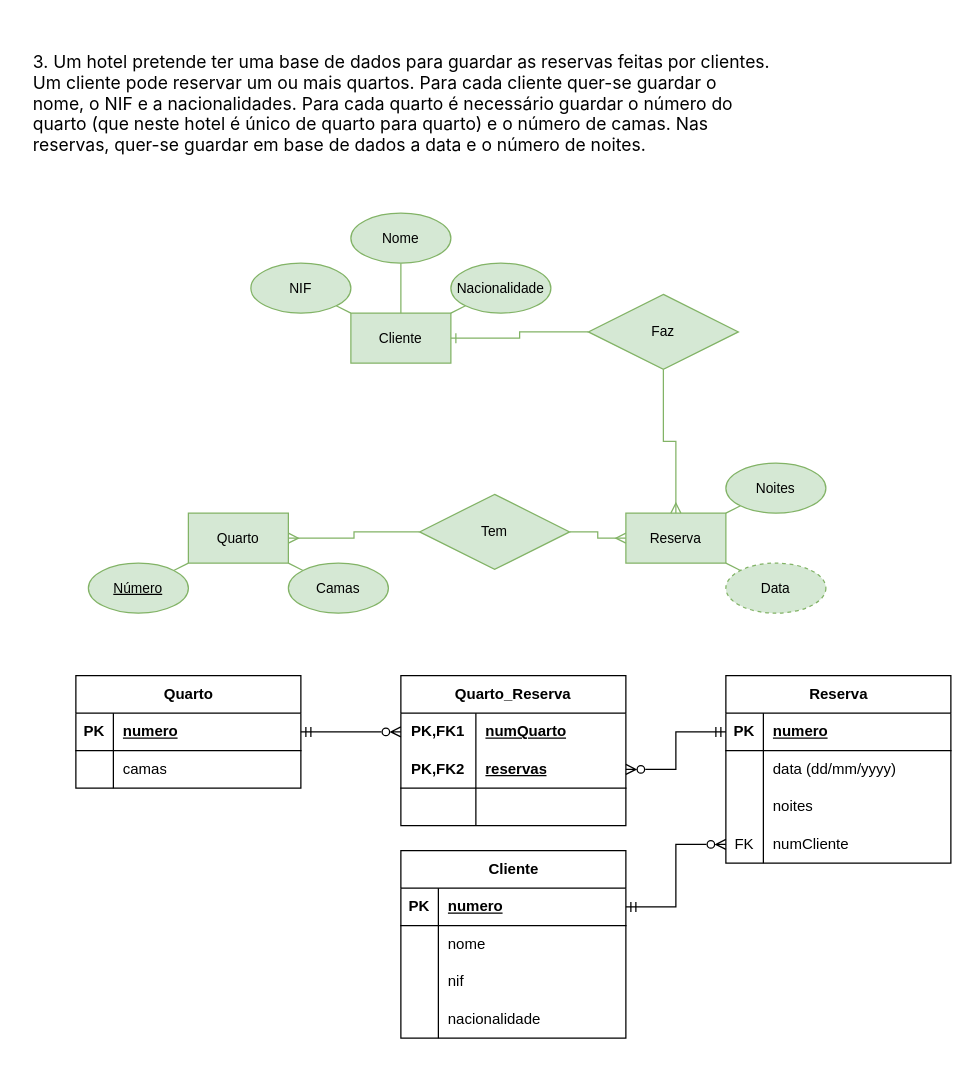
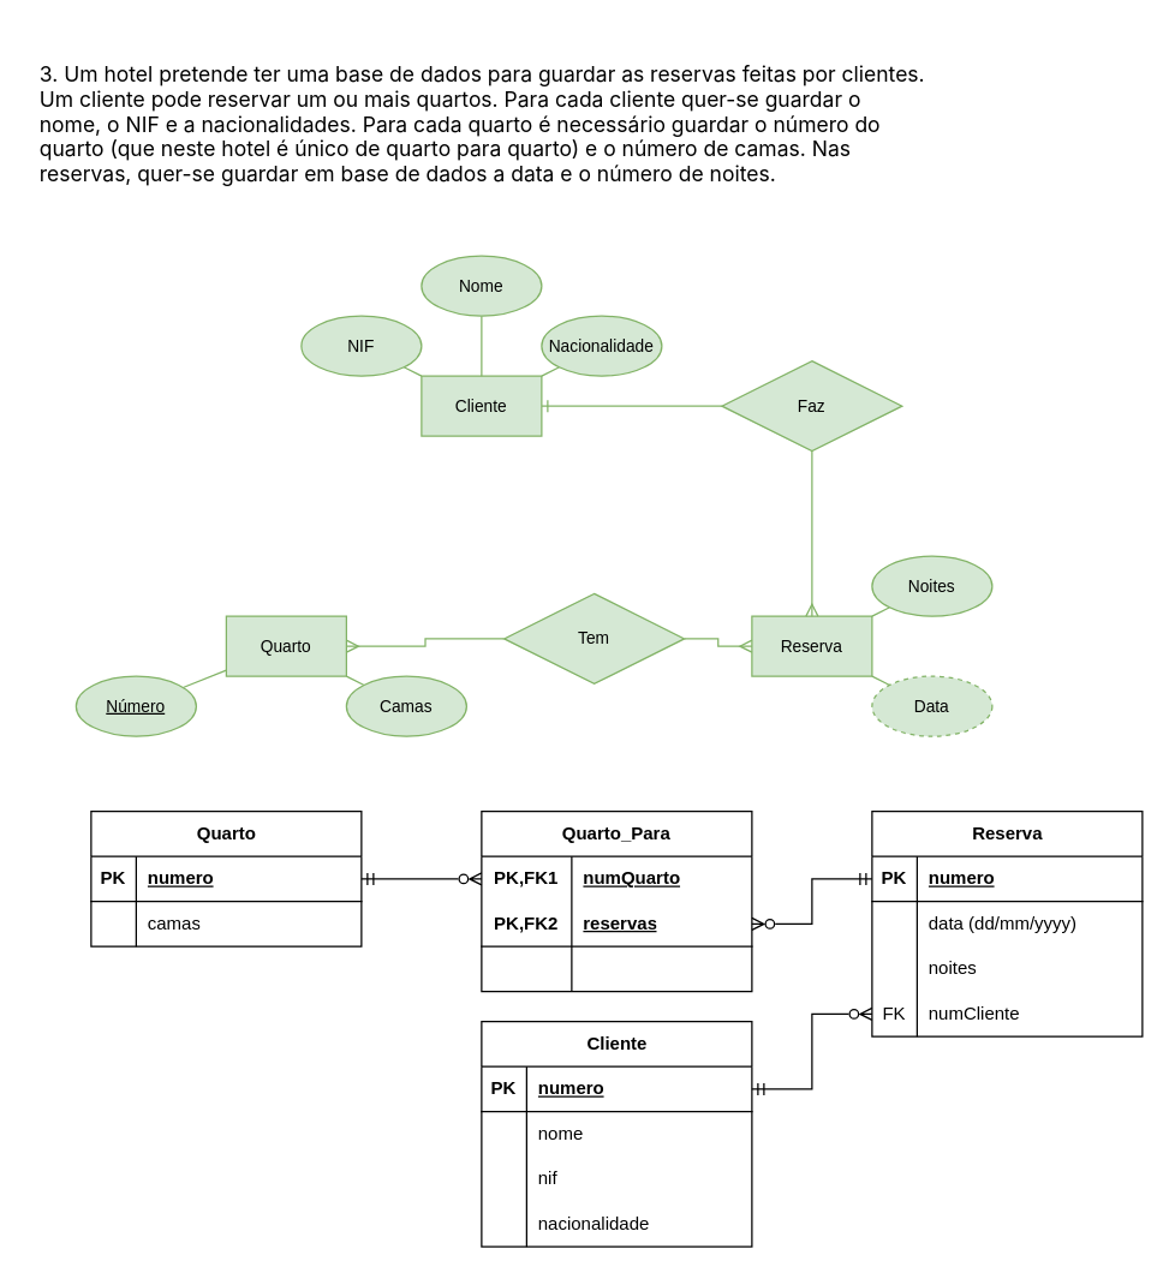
  <mxCell id="0" />
  <mxCell id="1" parent="0" />
  <mxCell id="2" value="&lt;span data-teams=&quot;true&quot;&gt;&lt;span style=&quot;font-family: -apple-system, BlinkMacSystemFont, &amp;quot;Segoe UI&amp;quot;, system-ui, &amp;quot;Apple Color Emoji&amp;quot;, &amp;quot;Segoe UI Emoji&amp;quot;, &amp;quot;Segoe UI Web&amp;quot;, sans-serif; font-size: 14px; white-space-collapse: preserve;&quot;&gt;&lt;p&gt;3. Um hotel pretende ter uma base de dados para guardar as reservas feitas por clientes. Um cliente pode reservar um ou mais quartos. Para cada cliente quer-se guardar o nome, o NIF e a nacionalidades. Para cada quarto é necessário guardar o número do quarto (que neste hotel é único de quarto para quarto) e o número de camas. Nas reservas, quer-se guardar em base de dados a data e o número de noites.&lt;/p&gt;&amp;nbsp;&lt;/span&gt;&lt;/span&gt;" style="text;strokeColor=none;fillColor=none;spacingLeft=4;spacingRight=4;overflow=hidden;rotatable=0;points=[[0,0.5],[1,0.5]];portConstraint=eastwest;fontSize=11;whiteSpace=wrap;html=1;fontFamily=Helvetica;fontColor=default;labelBackgroundColor=default;" parent="1" vertex="1"><mxGeometry x="20" width="600" height="120" as="geometry" y="20" /></mxCell>
  <mxCell id="3" style="edgeStyle=orthogonalEdgeStyle;shape=connector;rounded=0;orthogonalLoop=1;jettySize=auto;html=1;strokeColor=#82b366;align=center;verticalAlign=middle;fontFamily=Helvetica;fontSize=11;fontColor=default;labelBackgroundColor=none;endArrow=none;endFill=0;startArrow=ERone;startFill=0;fillColor=#d5e8d4;" parent="1" source="4" target="19" edge="1"><mxGeometry relative="1" as="geometry" /></mxCell>
  <mxCell id="4" value="Cliente" style="whiteSpace=wrap;html=1;align=center;fontFamily=Helvetica;fontSize=11;labelBackgroundColor=none;fillColor=#d5e8d4;strokeColor=#82b366;" parent="1" vertex="1"><mxGeometry x="280" y="250" width="80" height="40" as="geometry" /></mxCell>
  <mxCell id="5" style="edgeStyle=orthogonalEdgeStyle;shape=connector;rounded=0;orthogonalLoop=1;jettySize=auto;html=1;strokeColor=#82b366;align=center;verticalAlign=middle;fontFamily=Helvetica;fontSize=11;fontColor=default;labelBackgroundColor=default;endArrow=none;endFill=0;startArrow=ERmany;startFill=0;fillColor=#d5e8d4;" parent="1" source="6" target="25" edge="1"><mxGeometry relative="1" as="geometry" /></mxCell>
  <mxCell id="6" value="Quarto" style="whiteSpace=wrap;html=1;align=center;fontFamily=Helvetica;fontSize=11;labelBackgroundColor=none;fillColor=#d5e8d4;strokeColor=#82b366;" parent="1" vertex="1"><mxGeometry x="150" y="410" width="80" height="40" as="geometry" /></mxCell>
  <mxCell id="7" style="shape=connector;rounded=0;orthogonalLoop=1;jettySize=auto;html=1;strokeColor=#82b366;align=center;verticalAlign=middle;fontFamily=Helvetica;fontSize=11;fontColor=default;labelBackgroundColor=none;endArrow=none;endFill=0;fillColor=#d5e8d4;" parent="1" source="8" target="4" edge="1"><mxGeometry relative="1" as="geometry" /></mxCell>
  <mxCell id="8" value="Nome" style="ellipse;whiteSpace=wrap;html=1;align=center;fontFamily=Helvetica;fontSize=11;labelBackgroundColor=none;fillColor=#d5e8d4;strokeColor=#82b366;" parent="1" vertex="1"><mxGeometry x="280" y="170" width="80" height="40" as="geometry" /></mxCell>
  <mxCell id="9" style="shape=connector;rounded=0;orthogonalLoop=1;jettySize=auto;html=1;strokeColor=#82b366;align=center;verticalAlign=middle;fontFamily=Helvetica;fontSize=11;fontColor=default;labelBackgroundColor=none;endArrow=none;endFill=0;fillColor=#d5e8d4;" parent="1" source="10" target="4" edge="1"><mxGeometry relative="1" as="geometry" /></mxCell>
  <mxCell id="10" value="Nacionalidade" style="ellipse;whiteSpace=wrap;html=1;align=center;fontFamily=Helvetica;fontSize=11;labelBackgroundColor=none;fillColor=#d5e8d4;strokeColor=#82b366;" parent="1" vertex="1"><mxGeometry x="360" y="210" width="80" height="40" as="geometry" /></mxCell>
  <mxCell id="11" style="shape=connector;rounded=0;orthogonalLoop=1;jettySize=auto;html=1;strokeColor=#82b366;align=center;verticalAlign=middle;fontFamily=Helvetica;fontSize=11;fontColor=default;labelBackgroundColor=none;endArrow=none;endFill=0;fillColor=#d5e8d4;" parent="1" source="12" target="4" edge="1"><mxGeometry relative="1" as="geometry" /></mxCell>
  <mxCell id="12" value="NIF" style="ellipse;whiteSpace=wrap;html=1;align=center;fontFamily=Helvetica;fontSize=11;labelBackgroundColor=none;fillColor=#d5e8d4;strokeColor=#82b366;" parent="1" vertex="1"><mxGeometry x="200" y="210" width="80" height="40" as="geometry" /></mxCell>
  <mxCell id="13" style="shape=connector;rounded=0;orthogonalLoop=1;jettySize=auto;html=1;strokeColor=#82b366;align=center;verticalAlign=middle;fontFamily=Helvetica;fontSize=11;fontColor=default;labelBackgroundColor=none;endArrow=none;endFill=0;fillColor=#d5e8d4;" parent="1" source="14" target="6" edge="1"><mxGeometry relative="1" as="geometry" /></mxCell>
- <mxCell id="14" value="Número" style="ellipse;whiteSpace=wrap;html=1;align=center;fontFamily=Helvetica;fontSize=11;labelBackgroundColor=none;strokeColor=#82b366;verticalAlign=middle;fontStyle=4;fillColor=#d5e8d4;" parent="1" vertex="1"><mxGeometry x="70" y="450" width="80" height="40" as="geometry" /></mxCell>
+ <mxCell id="14" value="Número" style="ellipse;whiteSpace=wrap;html=1;align=center;fontFamily=Helvetica;fontSize=11;labelBackgroundColor=none;strokeColor=#82b366;verticalAlign=middle;fontStyle=4;fillColor=#d5e8d4;" parent="1" vertex="1"><mxGeometry x="50" y="450" width="80" height="40" as="geometry" /></mxCell>
  <mxCell id="15" style="shape=connector;rounded=0;orthogonalLoop=1;jettySize=auto;html=1;strokeColor=#82b366;align=center;verticalAlign=middle;fontFamily=Helvetica;fontSize=11;fontColor=default;labelBackgroundColor=none;endArrow=none;endFill=0;fillColor=#d5e8d4;" parent="1" source="16" target="6" edge="1"><mxGeometry relative="1" as="geometry" /></mxCell>
  <mxCell id="16" value="Camas" style="ellipse;whiteSpace=wrap;html=1;align=center;fontFamily=Helvetica;fontSize=11;labelBackgroundColor=none;fillColor=#d5e8d4;strokeColor=#82b366;" parent="1" vertex="1"><mxGeometry x="230" y="450" width="80" height="40" as="geometry" /></mxCell>
  <mxCell id="17" value="Reserva" style="whiteSpace=wrap;html=1;align=center;fontFamily=Helvetica;fontSize=11;labelBackgroundColor=none;fillColor=#d5e8d4;strokeColor=#82b366;" parent="1" vertex="1"><mxGeometry x="500" y="410" width="80" height="40" as="geometry" /></mxCell>
  <mxCell id="18" style="edgeStyle=orthogonalEdgeStyle;shape=connector;rounded=0;orthogonalLoop=1;jettySize=auto;html=1;strokeColor=#82b366;align=center;verticalAlign=middle;fontFamily=Helvetica;fontSize=11;fontColor=default;labelBackgroundColor=none;endArrow=ERmany;endFill=0;fillColor=#d5e8d4;" parent="1" source="19" target="17" edge="1"><mxGeometry relative="1" as="geometry" /></mxCell>
- <mxCell id="19" value="Faz" style="shape=rhombus;perimeter=rhombusPerimeter;whiteSpace=wrap;html=1;align=center;fontFamily=Helvetica;fontSize=11;labelBackgroundColor=none;fillColor=#d5e8d4;strokeColor=#82b366;" parent="1" vertex="1"><mxGeometry x="470" y="235" width="120" height="60" as="geometry" /></mxCell>
+ <mxCell id="19" value="Faz" style="shape=rhombus;perimeter=rhombusPerimeter;whiteSpace=wrap;html=1;align=center;fontFamily=Helvetica;fontSize=11;labelBackgroundColor=none;fillColor=#d5e8d4;strokeColor=#82b366;" parent="1" vertex="1"><mxGeometry x="480" y="240" width="120" height="60" as="geometry" /></mxCell>
  <mxCell id="20" style="shape=connector;rounded=0;orthogonalLoop=1;jettySize=auto;html=1;strokeColor=#82b366;align=center;verticalAlign=middle;fontFamily=Helvetica;fontSize=11;fontColor=default;labelBackgroundColor=none;endArrow=none;endFill=0;fillColor=#d5e8d4;" parent="1" source="21" target="17" edge="1"><mxGeometry relative="1" as="geometry" /></mxCell>
  <mxCell id="21" value="Data" style="ellipse;whiteSpace=wrap;html=1;align=center;fontFamily=Helvetica;fontSize=11;labelBackgroundColor=none;fillColor=#d5e8d4;strokeColor=#82b366;dashed=1;" parent="1" vertex="1"><mxGeometry x="580" y="450" width="80" height="40" as="geometry" /></mxCell>
  <mxCell id="22" style="shape=connector;rounded=0;orthogonalLoop=1;jettySize=auto;html=1;strokeColor=#82b366;align=center;verticalAlign=middle;fontFamily=Helvetica;fontSize=11;fontColor=default;labelBackgroundColor=none;endArrow=none;endFill=0;fillColor=#d5e8d4;" parent="1" source="23" target="17" edge="1"><mxGeometry relative="1" as="geometry" /></mxCell>
  <mxCell id="23" value="Noites" style="ellipse;whiteSpace=wrap;html=1;align=center;fontFamily=Helvetica;fontSize=11;labelBackgroundColor=none;fillColor=#d5e8d4;strokeColor=#82b366;" parent="1" vertex="1"><mxGeometry x="580" y="370" width="80" height="40" as="geometry" /></mxCell>
  <mxCell id="24" style="edgeStyle=orthogonalEdgeStyle;shape=connector;rounded=0;orthogonalLoop=1;jettySize=auto;html=1;strokeColor=#82b366;align=center;verticalAlign=middle;fontFamily=Helvetica;fontSize=11;fontColor=default;labelBackgroundColor=default;endArrow=ERmany;endFill=0;fillColor=#d5e8d4;" parent="1" source="25" target="17" edge="1"><mxGeometry relative="1" as="geometry" /></mxCell>
  <mxCell id="25" value="Tem" style="shape=rhombus;perimeter=rhombusPerimeter;whiteSpace=wrap;html=1;align=center;fontFamily=Helvetica;fontSize=11;labelBackgroundColor=none;fillColor=#d5e8d4;strokeColor=#82b366;" parent="1" vertex="1"><mxGeometry x="335" y="395" width="120" height="60" as="geometry" /></mxCell>
  <mxCell id="26" value="Quarto" style="shape=table;startSize=30;container=1;collapsible=1;childLayout=tableLayout;fixedRows=1;rowLines=0;fontStyle=1;align=center;resizeLast=1;html=1;" vertex="1" parent="1"><mxGeometry x="60" y="540" width="180" height="90" as="geometry" /></mxCell>
  <mxCell id="27" value="" style="shape=tableRow;horizontal=0;startSize=0;swimlaneHead=0;swimlaneBody=0;fillColor=none;collapsible=0;dropTarget=0;points=[[0,0.5],[1,0.5]];portConstraint=eastwest;top=0;left=0;right=0;bottom=1;" vertex="1" parent="26"><mxGeometry y="30" width="180" height="30" as="geometry" /></mxCell>
  <mxCell id="28" value="PK" style="shape=partialRectangle;connectable=0;fillColor=none;top=0;left=0;bottom=0;right=0;fontStyle=1;overflow=hidden;whiteSpace=wrap;html=1;" vertex="1" parent="27"><mxGeometry width="30" height="30" as="geometry"><mxRectangle width="30" height="30" as="alternateBounds" /></mxGeometry></mxCell>
  <mxCell id="29" value="numero" style="shape=partialRectangle;connectable=0;fillColor=none;top=0;left=0;bottom=0;right=0;align=left;spacingLeft=6;fontStyle=5;overflow=hidden;whiteSpace=wrap;html=1;" vertex="1" parent="27"><mxGeometry x="30" width="150" height="30" as="geometry"><mxRectangle width="150" height="30" as="alternateBounds" /></mxGeometry></mxCell>
  <mxCell id="30" value="" style="shape=tableRow;horizontal=0;startSize=0;swimlaneHead=0;swimlaneBody=0;fillColor=none;collapsible=0;dropTarget=0;points=[[0,0.5],[1,0.5]];portConstraint=eastwest;top=0;left=0;right=0;bottom=0;" vertex="1" parent="26"><mxGeometry y="60" width="180" height="30" as="geometry" /></mxCell>
  <mxCell id="31" value="" style="shape=partialRectangle;connectable=0;fillColor=none;top=0;left=0;bottom=0;right=0;editable=1;overflow=hidden;whiteSpace=wrap;html=1;" vertex="1" parent="30"><mxGeometry width="30" height="30" as="geometry"><mxRectangle width="30" height="30" as="alternateBounds" /></mxGeometry></mxCell>
  <mxCell id="32" value="camas" style="shape=partialRectangle;connectable=0;fillColor=none;top=0;left=0;bottom=0;right=0;align=left;spacingLeft=6;overflow=hidden;whiteSpace=wrap;html=1;" vertex="1" parent="30"><mxGeometry x="30" width="150" height="30" as="geometry"><mxRectangle width="150" height="30" as="alternateBounds" /></mxGeometry></mxCell>
  <mxCell id="33" value="Reserva" style="shape=table;startSize=30;container=1;collapsible=1;childLayout=tableLayout;fixedRows=1;rowLines=0;fontStyle=1;align=center;resizeLast=1;html=1;" vertex="1" parent="1"><mxGeometry x="580" y="540" width="180" height="150" as="geometry" /></mxCell>
  <mxCell id="34" value="" style="shape=tableRow;horizontal=0;startSize=0;swimlaneHead=0;swimlaneBody=0;fillColor=none;collapsible=0;dropTarget=0;points=[[0,0.5],[1,0.5]];portConstraint=eastwest;top=0;left=0;right=0;bottom=1;" vertex="1" parent="33"><mxGeometry y="30" width="180" height="30" as="geometry" /></mxCell>
  <mxCell id="35" value="PK" style="shape=partialRectangle;connectable=0;fillColor=none;top=0;left=0;bottom=0;right=0;fontStyle=1;overflow=hidden;whiteSpace=wrap;html=1;" vertex="1" parent="34"><mxGeometry width="30" height="30" as="geometry"><mxRectangle width="30" height="30" as="alternateBounds" /></mxGeometry></mxCell>
  <mxCell id="36" value="numero" style="shape=partialRectangle;connectable=0;fillColor=none;top=0;left=0;bottom=0;right=0;align=left;spacingLeft=6;fontStyle=5;overflow=hidden;whiteSpace=wrap;html=1;" vertex="1" parent="34"><mxGeometry x="30" width="150" height="30" as="geometry"><mxRectangle width="150" height="30" as="alternateBounds" /></mxGeometry></mxCell>
  <mxCell id="37" value="" style="shape=tableRow;horizontal=0;startSize=0;swimlaneHead=0;swimlaneBody=0;fillColor=none;collapsible=0;dropTarget=0;points=[[0,0.5],[1,0.5]];portConstraint=eastwest;top=0;left=0;right=0;bottom=0;" vertex="1" parent="33"><mxGeometry y="60" width="180" height="30" as="geometry" /></mxCell>
  <mxCell id="38" value="" style="shape=partialRectangle;connectable=0;fillColor=none;top=0;left=0;bottom=0;right=0;editable=1;overflow=hidden;whiteSpace=wrap;html=1;" vertex="1" parent="37"><mxGeometry width="30" height="30" as="geometry"><mxRectangle width="30" height="30" as="alternateBounds" /></mxGeometry></mxCell>
  <mxCell id="39" value="data (dd/mm/yyyy)" style="shape=partialRectangle;connectable=0;fillColor=none;top=0;left=0;bottom=0;right=0;align=left;spacingLeft=6;overflow=hidden;whiteSpace=wrap;html=1;" vertex="1" parent="37"><mxGeometry x="30" width="150" height="30" as="geometry"><mxRectangle width="150" height="30" as="alternateBounds" /></mxGeometry></mxCell>
  <mxCell id="40" value="" style="shape=tableRow;horizontal=0;startSize=0;swimlaneHead=0;swimlaneBody=0;fillColor=none;collapsible=0;dropTarget=0;points=[[0,0.5],[1,0.5]];portConstraint=eastwest;top=0;left=0;right=0;bottom=0;" vertex="1" parent="33"><mxGeometry y="90" width="180" height="30" as="geometry" /></mxCell>
  <mxCell id="41" value="" style="shape=partialRectangle;connectable=0;fillColor=none;top=0;left=0;bottom=0;right=0;editable=1;overflow=hidden;whiteSpace=wrap;html=1;" vertex="1" parent="40"><mxGeometry width="30" height="30" as="geometry"><mxRectangle width="30" height="30" as="alternateBounds" /></mxGeometry></mxCell>
  <mxCell id="42" value="noites" style="shape=partialRectangle;connectable=0;fillColor=none;top=0;left=0;bottom=0;right=0;align=left;spacingLeft=6;overflow=hidden;whiteSpace=wrap;html=1;" vertex="1" parent="40"><mxGeometry x="30" width="150" height="30" as="geometry"><mxRectangle width="150" height="30" as="alternateBounds" /></mxGeometry></mxCell>
  <mxCell id="43" style="shape=tableRow;horizontal=0;startSize=0;swimlaneHead=0;swimlaneBody=0;fillColor=none;collapsible=0;dropTarget=0;points=[[0,0.5],[1,0.5]];portConstraint=eastwest;top=0;left=0;right=0;bottom=0;" vertex="1" parent="33"><mxGeometry y="120" width="180" height="30" as="geometry" /></mxCell>
  <mxCell id="44" value="FK" style="shape=partialRectangle;connectable=0;fillColor=none;top=0;left=0;bottom=0;right=0;editable=1;overflow=hidden;whiteSpace=wrap;html=1;" vertex="1" parent="43"><mxGeometry width="30" height="30" as="geometry"><mxRectangle width="30" height="30" as="alternateBounds" /></mxGeometry></mxCell>
  <mxCell id="45" value="numCliente" style="shape=partialRectangle;connectable=0;fillColor=none;top=0;left=0;bottom=0;right=0;align=left;spacingLeft=6;overflow=hidden;whiteSpace=wrap;html=1;" vertex="1" parent="43"><mxGeometry x="30" width="150" height="30" as="geometry"><mxRectangle width="150" height="30" as="alternateBounds" /></mxGeometry></mxCell>
  <mxCell id="46" value="Cliente" style="shape=table;startSize=30;container=1;collapsible=1;childLayout=tableLayout;fixedRows=1;rowLines=0;fontStyle=1;align=center;resizeLast=1;html=1;" vertex="1" parent="1"><mxGeometry x="320" y="680" width="180" height="150" as="geometry" /></mxCell>
  <mxCell id="47" value="" style="shape=tableRow;horizontal=0;startSize=0;swimlaneHead=0;swimlaneBody=0;fillColor=none;collapsible=0;dropTarget=0;points=[[0,0.5],[1,0.5]];portConstraint=eastwest;top=0;left=0;right=0;bottom=1;" vertex="1" parent="46"><mxGeometry y="30" width="180" height="30" as="geometry" /></mxCell>
  <mxCell id="48" value="PK" style="shape=partialRectangle;connectable=0;fillColor=none;top=0;left=0;bottom=0;right=0;fontStyle=1;overflow=hidden;whiteSpace=wrap;html=1;" vertex="1" parent="47"><mxGeometry width="30" height="30" as="geometry"><mxRectangle width="30" height="30" as="alternateBounds" /></mxGeometry></mxCell>
  <mxCell id="49" value="numero" style="shape=partialRectangle;connectable=0;fillColor=none;top=0;left=0;bottom=0;right=0;align=left;spacingLeft=6;fontStyle=5;overflow=hidden;whiteSpace=wrap;html=1;" vertex="1" parent="47"><mxGeometry x="30" width="150" height="30" as="geometry"><mxRectangle width="150" height="30" as="alternateBounds" /></mxGeometry></mxCell>
  <mxCell id="50" value="" style="shape=tableRow;horizontal=0;startSize=0;swimlaneHead=0;swimlaneBody=0;fillColor=none;collapsible=0;dropTarget=0;points=[[0,0.5],[1,0.5]];portConstraint=eastwest;top=0;left=0;right=0;bottom=0;" vertex="1" parent="46"><mxGeometry y="60" width="180" height="30" as="geometry" /></mxCell>
  <mxCell id="51" value="" style="shape=partialRectangle;connectable=0;fillColor=none;top=0;left=0;bottom=0;right=0;editable=1;overflow=hidden;whiteSpace=wrap;html=1;" vertex="1" parent="50"><mxGeometry width="30" height="30" as="geometry"><mxRectangle width="30" height="30" as="alternateBounds" /></mxGeometry></mxCell>
  <mxCell id="52" value="nome" style="shape=partialRectangle;connectable=0;fillColor=none;top=0;left=0;bottom=0;right=0;align=left;spacingLeft=6;overflow=hidden;whiteSpace=wrap;html=1;" vertex="1" parent="50"><mxGeometry x="30" width="150" height="30" as="geometry"><mxRectangle width="150" height="30" as="alternateBounds" /></mxGeometry></mxCell>
  <mxCell id="53" value="" style="shape=tableRow;horizontal=0;startSize=0;swimlaneHead=0;swimlaneBody=0;fillColor=none;collapsible=0;dropTarget=0;points=[[0,0.5],[1,0.5]];portConstraint=eastwest;top=0;left=0;right=0;bottom=0;" vertex="1" parent="46"><mxGeometry y="90" width="180" height="30" as="geometry" /></mxCell>
  <mxCell id="54" value="" style="shape=partialRectangle;connectable=0;fillColor=none;top=0;left=0;bottom=0;right=0;editable=1;overflow=hidden;whiteSpace=wrap;html=1;" vertex="1" parent="53"><mxGeometry width="30" height="30" as="geometry"><mxRectangle width="30" height="30" as="alternateBounds" /></mxGeometry></mxCell>
  <mxCell id="55" value="nif" style="shape=partialRectangle;connectable=0;fillColor=none;top=0;left=0;bottom=0;right=0;align=left;spacingLeft=6;overflow=hidden;whiteSpace=wrap;html=1;" vertex="1" parent="53"><mxGeometry x="30" width="150" height="30" as="geometry"><mxRectangle width="150" height="30" as="alternateBounds" /></mxGeometry></mxCell>
  <mxCell id="56" style="shape=tableRow;horizontal=0;startSize=0;swimlaneHead=0;swimlaneBody=0;fillColor=none;collapsible=0;dropTarget=0;points=[[0,0.5],[1,0.5]];portConstraint=eastwest;top=0;left=0;right=0;bottom=0;" vertex="1" parent="46"><mxGeometry y="120" width="180" height="30" as="geometry" /></mxCell>
  <mxCell id="57" style="shape=partialRectangle;connectable=0;fillColor=none;top=0;left=0;bottom=0;right=0;editable=1;overflow=hidden;whiteSpace=wrap;html=1;" vertex="1" parent="56"><mxGeometry width="30" height="30" as="geometry"><mxRectangle width="30" height="30" as="alternateBounds" /></mxGeometry></mxCell>
  <mxCell id="58" value="nacionalidade" style="shape=partialRectangle;connectable=0;fillColor=none;top=0;left=0;bottom=0;right=0;align=left;spacingLeft=6;overflow=hidden;whiteSpace=wrap;html=1;" vertex="1" parent="56"><mxGeometry x="30" width="150" height="30" as="geometry"><mxRectangle width="150" height="30" as="alternateBounds" /></mxGeometry></mxCell>
- <mxCell id="59" value="Quarto_Reserva" style="shape=table;startSize=30;container=1;collapsible=1;childLayout=tableLayout;fixedRows=1;rowLines=0;fontStyle=1;align=center;resizeLast=1;html=1;whiteSpace=wrap;" vertex="1" parent="1"><mxGeometry x="320" y="540" width="180" height="120" as="geometry" /></mxCell>
+ <mxCell id="59" value="Quarto_Para" style="shape=table;startSize=30;container=1;collapsible=1;childLayout=tableLayout;fixedRows=1;rowLines=0;fontStyle=1;align=center;resizeLast=1;html=1;whiteSpace=wrap;" vertex="1" parent="1"><mxGeometry x="320" y="540" width="180" height="120" as="geometry" /></mxCell>
  <mxCell id="60" value="" style="shape=tableRow;horizontal=0;startSize=0;swimlaneHead=0;swimlaneBody=0;fillColor=none;collapsible=0;dropTarget=0;points=[[0,0.5],[1,0.5]];portConstraint=eastwest;top=0;left=0;right=0;bottom=0;html=1;" vertex="1" parent="59"><mxGeometry y="30" width="180" height="30" as="geometry" /></mxCell>
  <mxCell id="61" value="PK,FK1" style="shape=partialRectangle;connectable=0;fillColor=none;top=0;left=0;bottom=0;right=0;fontStyle=1;overflow=hidden;html=1;whiteSpace=wrap;" vertex="1" parent="60"><mxGeometry width="60" height="30" as="geometry"><mxRectangle width="60" height="30" as="alternateBounds" /></mxGeometry></mxCell>
  <mxCell id="62" value="numQuarto" style="shape=partialRectangle;connectable=0;fillColor=none;top=0;left=0;bottom=0;right=0;align=left;spacingLeft=6;fontStyle=5;overflow=hidden;html=1;whiteSpace=wrap;" vertex="1" parent="60"><mxGeometry x="60" width="120" height="30" as="geometry"><mxRectangle width="120" height="30" as="alternateBounds" /></mxGeometry></mxCell>
  <mxCell id="63" value="" style="shape=tableRow;horizontal=0;startSize=0;swimlaneHead=0;swimlaneBody=0;fillColor=none;collapsible=0;dropTarget=0;points=[[0,0.5],[1,0.5]];portConstraint=eastwest;top=0;left=0;right=0;bottom=1;html=1;" vertex="1" parent="59"><mxGeometry y="60" width="180" height="30" as="geometry" /></mxCell>
  <mxCell id="64" value="PK,FK2" style="shape=partialRectangle;connectable=0;fillColor=none;top=0;left=0;bottom=0;right=0;fontStyle=1;overflow=hidden;html=1;whiteSpace=wrap;" vertex="1" parent="63"><mxGeometry width="60" height="30" as="geometry"><mxRectangle width="60" height="30" as="alternateBounds" /></mxGeometry></mxCell>
  <mxCell id="65" value="reservas" style="shape=partialRectangle;connectable=0;fillColor=none;top=0;left=0;bottom=0;right=0;align=left;spacingLeft=6;fontStyle=5;overflow=hidden;html=1;whiteSpace=wrap;" vertex="1" parent="63"><mxGeometry x="60" width="120" height="30" as="geometry"><mxRectangle width="120" height="30" as="alternateBounds" /></mxGeometry></mxCell>
  <mxCell id="66" value="" style="shape=tableRow;horizontal=0;startSize=0;swimlaneHead=0;swimlaneBody=0;fillColor=none;collapsible=0;dropTarget=0;points=[[0,0.5],[1,0.5]];portConstraint=eastwest;top=0;left=0;right=0;bottom=0;html=1;" vertex="1" parent="59"><mxGeometry y="90" width="180" height="30" as="geometry" /></mxCell>
  <mxCell id="67" value="" style="shape=partialRectangle;connectable=0;fillColor=none;top=0;left=0;bottom=0;right=0;editable=1;overflow=hidden;html=1;whiteSpace=wrap;" vertex="1" parent="66"><mxGeometry width="60" height="30" as="geometry"><mxRectangle width="60" height="30" as="alternateBounds" /></mxGeometry></mxCell>
  <mxCell id="68" value="" style="shape=partialRectangle;connectable=0;fillColor=none;top=0;left=0;bottom=0;right=0;align=left;spacingLeft=6;overflow=hidden;html=1;whiteSpace=wrap;" vertex="1" parent="66"><mxGeometry x="60" width="120" height="30" as="geometry"><mxRectangle width="120" height="30" as="alternateBounds" /></mxGeometry></mxCell>
  <mxCell id="69" style="edgeStyle=orthogonalEdgeStyle;rounded=0;orthogonalLoop=1;jettySize=auto;html=1;endArrow=ERzeroToMany;endFill=0;startArrow=ERmandOne;startFill=0;" edge="1" parent="1" source="27" target="60"><mxGeometry relative="1" as="geometry" /></mxCell>
  <mxCell id="70" style="edgeStyle=orthogonalEdgeStyle;rounded=0;orthogonalLoop=1;jettySize=auto;html=1;startArrow=ERzeroToMany;startFill=0;endArrow=ERmandOne;endFill=0;" edge="1" parent="1" source="63" target="34"><mxGeometry relative="1" as="geometry" /></mxCell>
  <mxCell id="71" style="edgeStyle=orthogonalEdgeStyle;rounded=0;orthogonalLoop=1;jettySize=auto;html=1;endArrow=ERmandOne;endFill=0;startArrow=ERzeroToMany;startFill=0;" edge="1" parent="1" source="43" target="47"><mxGeometry relative="1" as="geometry" /></mxCell>
